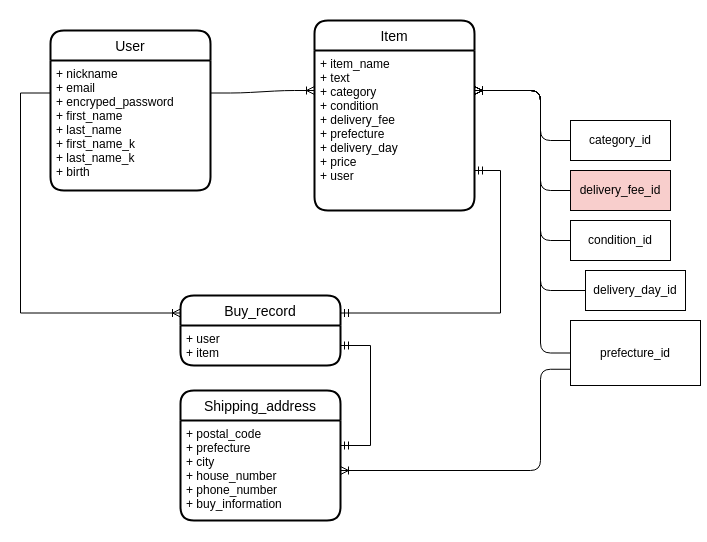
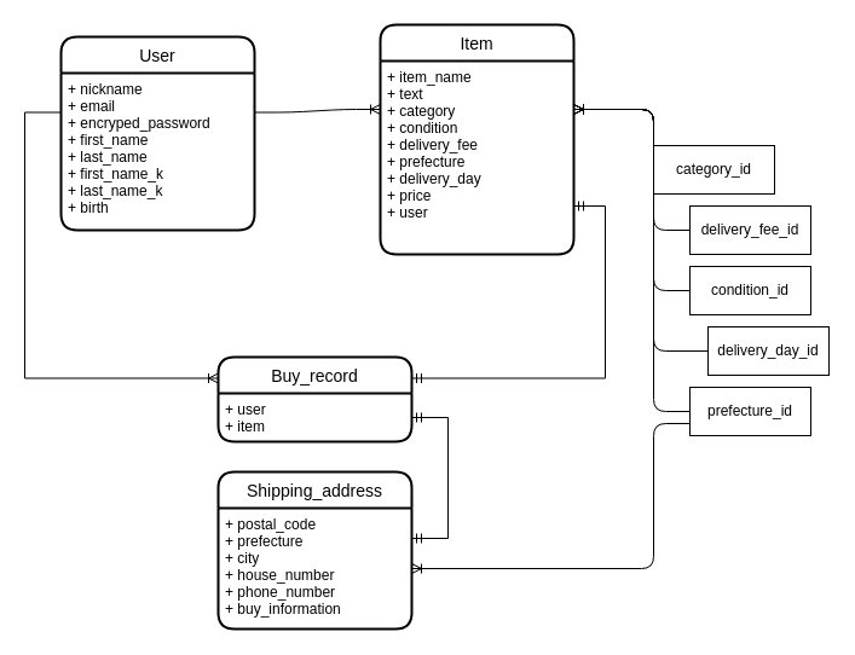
  <mxCell id="0" />
  <mxCell id="1" parent="0" />
  <mxCell id="2" value="User" style="swimlane;childLayout=stackLayout;horizontal=1;startSize=30;horizontalStack=0;rounded=1;fontSize=14;fontStyle=0;strokeWidth=2;resizeParent=0;resizeLast=1;shadow=0;dashed=0;align=center;" parent="1" vertex="1"><mxGeometry x="50" y="30" width="160" height="160" as="geometry" /></mxCell>
  <mxCell id="3" value="+ nickname&#10;+ email&#10;+ encryped_password&#10;+ first_name&#10;+ last_name&#10;+ first_name_k&#10;+ last_name_k&#10;+ birth" style="align=left;strokeColor=none;fillColor=none;spacingLeft=4;fontSize=12;verticalAlign=top;resizable=0;rotatable=0;part=1;" parent="2" vertex="1"><mxGeometry y="30" width="160" height="130" as="geometry" /></mxCell>
  <mxCell id="4" value="Item" style="swimlane;childLayout=stackLayout;horizontal=1;startSize=30;horizontalStack=0;rounded=1;fontSize=14;fontStyle=0;strokeWidth=2;resizeParent=0;resizeLast=1;shadow=0;dashed=0;align=center;" parent="1" vertex="1"><mxGeometry x="314" y="20" width="160" height="190" as="geometry" /></mxCell>
  <mxCell id="5" value="+ item_name&#10;+ text&#10;+ category&#10;+ condition&#10;+ delivery_fee&#10;+ prefecture&#10;+ delivery_day&#10;+ price&#10;+ user" style="align=left;strokeColor=none;fillColor=none;spacingLeft=4;fontSize=12;verticalAlign=top;resizable=0;rotatable=0;part=1;" parent="4" vertex="1"><mxGeometry y="30" width="160" height="160" as="geometry" /></mxCell>
  <mxCell id="6" value="Buy_record" style="swimlane;childLayout=stackLayout;horizontal=1;startSize=30;horizontalStack=0;rounded=1;fontSize=14;fontStyle=0;strokeWidth=2;resizeParent=0;resizeLast=1;shadow=0;dashed=0;align=center;" parent="1" vertex="1"><mxGeometry x="180" y="295" width="160" height="70" as="geometry" /></mxCell>
  <mxCell id="7" value="+ user&#10;+ item" style="align=left;strokeColor=none;fillColor=none;spacingLeft=4;fontSize=12;verticalAlign=top;resizable=0;rotatable=0;part=1;" parent="6" vertex="1"><mxGeometry y="30" width="160" height="40" as="geometry" /></mxCell>
  <mxCell id="8" value="Shipping_address" style="swimlane;childLayout=stackLayout;horizontal=1;startSize=30;horizontalStack=0;rounded=1;fontSize=14;fontStyle=0;strokeWidth=2;resizeParent=0;resizeLast=1;shadow=0;dashed=0;align=center;" parent="1" vertex="1"><mxGeometry x="180" y="390" width="160" height="130" as="geometry" /></mxCell>
  <mxCell id="9" value="+ postal_code&#10;+ prefecture&#10;+ city&#10;+ house_number&#10;+ phone_number&#10;+ buy_information" style="align=left;strokeColor=none;fillColor=none;spacingLeft=4;fontSize=12;verticalAlign=top;resizable=0;rotatable=0;part=1;" parent="8" vertex="1"><mxGeometry y="30" width="160" height="100" as="geometry" /></mxCell>
  <mxCell id="10" value="" style="edgeStyle=elbowEdgeStyle;fontSize=12;html=1;endArrow=ERmandOne;startArrow=ERmandOne;rounded=0;entryX=1;entryY=0.75;entryDx=0;entryDy=0;exitX=1;exitY=0.25;exitDx=0;exitDy=0;" parent="1" source="6" target="5" edge="1"><mxGeometry width="100" height="100" relative="1" as="geometry"><mxPoint x="540" y="360" as="sourcePoint" /><mxPoint x="590" y="130" as="targetPoint" /><Array as="points"><mxPoint x="500" y="240" /></Array></mxGeometry></mxCell>
  <mxCell id="11" value="" style="edgeStyle=elbowEdgeStyle;fontSize=12;html=1;endArrow=ERoneToMany;entryX=0;entryY=0.25;entryDx=0;entryDy=0;rounded=0;exitX=0;exitY=0.25;exitDx=0;exitDy=0;" parent="1" source="3" target="6" edge="1"><mxGeometry width="100" height="100" relative="1" as="geometry"><mxPoint x="40" y="80" as="sourcePoint" /><mxPoint x="400" y="220" as="targetPoint" /><Array as="points"><mxPoint x="20" y="230" /></Array></mxGeometry></mxCell>
  <mxCell id="12" value="" style="edgeStyle=entityRelationEdgeStyle;fontSize=12;html=1;endArrow=ERoneToMany;exitX=1;exitY=0.25;exitDx=0;exitDy=0;entryX=0;entryY=0.25;entryDx=0;entryDy=0;" parent="1" source="3" target="5" edge="1"><mxGeometry width="100" height="100" relative="1" as="geometry"><mxPoint x="220" y="80" as="sourcePoint" /><mxPoint x="314" y="80" as="targetPoint" /></mxGeometry></mxCell>
  <mxCell id="13" value="" style="edgeStyle=entityRelationEdgeStyle;fontSize=12;html=1;endArrow=ERmandOne;startArrow=ERmandOne;rounded=0;entryX=1;entryY=0.5;entryDx=0;entryDy=0;exitX=1;exitY=0.25;exitDx=0;exitDy=0;" parent="1" source="9" target="7" edge="1"><mxGeometry width="100" height="100" relative="1" as="geometry"><mxPoint x="450" y="460" as="sourcePoint" /><mxPoint x="420" y="350" as="targetPoint" /></mxGeometry></mxCell>
- <mxCell id="14" value="category_id" style="whiteSpace=wrap;html=1;align=center;" vertex="1" parent="1"><mxGeometry x="570" y="120" width="100" height="40" as="geometry" /></mxCell>
+ <mxCell id="14" value="category_id" style="whiteSpace=wrap;html=1;align=center;" vertex="1" parent="1"><mxGeometry x="540" y="120" width="100" height="40" as="geometry" /></mxCell>
  <mxCell id="15" value="condition_id" style="whiteSpace=wrap;html=1;align=center;" vertex="1" parent="1"><mxGeometry x="570" y="220" width="100" height="40" as="geometry" /></mxCell>
- <mxCell id="16" value="delivery_fee_id" style="whiteSpace=wrap;html=1;align=center;fillColor=#f8cecc;" vertex="1" parent="1"><mxGeometry x="570" y="170" width="100" height="40" as="geometry" /></mxCell>
- <mxCell id="17" value="prefecture_id" style="whiteSpace=wrap;html=1;align=center;" vertex="1" parent="1"><mxGeometry x="570" y="320" width="130" height="65" as="geometry" /></mxCell>
+ <mxCell id="16" value="delivery_fee_id" style="whiteSpace=wrap;html=1;align=center;" vertex="1" parent="1"><mxGeometry x="570" y="170" width="100" height="40" as="geometry" /></mxCell>
+ <mxCell id="17" value="prefecture_id" style="whiteSpace=wrap;html=1;align=center;" vertex="1" parent="1"><mxGeometry x="570" y="320" width="100" height="40" as="geometry" /></mxCell>
  <mxCell id="18" value="delivery_day_id" style="whiteSpace=wrap;html=1;align=center;" vertex="1" parent="1"><mxGeometry x="585" y="270" width="100" height="40" as="geometry" /></mxCell>
  <mxCell id="19" value="" style="edgeStyle=elbowEdgeStyle;fontSize=12;html=1;endArrow=ERoneToMany;exitX=0;exitY=0.5;exitDx=0;exitDy=0;entryX=1;entryY=0.25;entryDx=0;entryDy=0;" edge="1" parent="1" source="14" target="5"><mxGeometry width="100" height="100" relative="1" as="geometry"><mxPoint x="470" y="260" as="sourcePoint" /><mxPoint x="570" y="160" as="targetPoint" /><Array as="points"><mxPoint x="540" y="110" /></Array></mxGeometry></mxCell>
  <mxCell id="20" value="" style="edgeStyle=elbowEdgeStyle;fontSize=12;html=1;endArrow=ERoneToMany;entryX=1;entryY=0.25;entryDx=0;entryDy=0;exitX=0;exitY=0.5;exitDx=0;exitDy=0;" edge="1" parent="1" source="16" target="5"><mxGeometry width="100" height="100" relative="1" as="geometry"><mxPoint x="470" y="260" as="sourcePoint" /><mxPoint x="530" y="130" as="targetPoint" /><Array as="points"><mxPoint x="540" y="190" /></Array></mxGeometry></mxCell>
  <mxCell id="21" value="" style="edgeStyle=elbowEdgeStyle;fontSize=12;html=1;endArrow=ERoneToMany;exitX=0;exitY=0.5;exitDx=0;exitDy=0;entryX=1;entryY=0.25;entryDx=0;entryDy=0;" edge="1" parent="1" source="15" target="5"><mxGeometry width="100" height="100" relative="1" as="geometry"><mxPoint x="470" y="260" as="sourcePoint" /><mxPoint x="490" y="110" as="targetPoint" /><Array as="points"><mxPoint x="540" y="170" /></Array></mxGeometry></mxCell>
  <mxCell id="22" value="" style="edgeStyle=elbowEdgeStyle;fontSize=12;html=1;endArrow=ERoneToMany;exitX=0;exitY=0.5;exitDx=0;exitDy=0;entryX=1;entryY=0.25;entryDx=0;entryDy=0;" edge="1" parent="1" source="18" target="5"><mxGeometry width="100" height="100" relative="1" as="geometry"><mxPoint x="470" y="260" as="sourcePoint" /><mxPoint x="490" y="100" as="targetPoint" /><Array as="points"><mxPoint x="540" y="170" /></Array></mxGeometry></mxCell>
  <mxCell id="23" value="" style="edgeStyle=elbowEdgeStyle;fontSize=12;html=1;endArrow=ERoneToMany;exitX=0;exitY=0.5;exitDx=0;exitDy=0;entryX=1;entryY=0.25;entryDx=0;entryDy=0;" edge="1" parent="1" source="17" target="5"><mxGeometry width="100" height="100" relative="1" as="geometry"><mxPoint x="550" y="330" as="sourcePoint" /><mxPoint x="480" y="80" as="targetPoint" /><Array as="points"><mxPoint x="540" y="170" /></Array></mxGeometry></mxCell>
  <mxCell id="24" value="" style="edgeStyle=elbowEdgeStyle;fontSize=12;html=1;endArrow=ERoneToMany;entryX=1;entryY=0.5;entryDx=0;entryDy=0;exitX=0;exitY=0.75;exitDx=0;exitDy=0;" edge="1" parent="1" source="17" target="9"><mxGeometry width="100" height="100" relative="1" as="geometry"><mxPoint x="400" y="410" as="sourcePoint" /><mxPoint x="360" y="320" as="targetPoint" /><Array as="points"><mxPoint x="540" y="410" /></Array></mxGeometry></mxCell>
